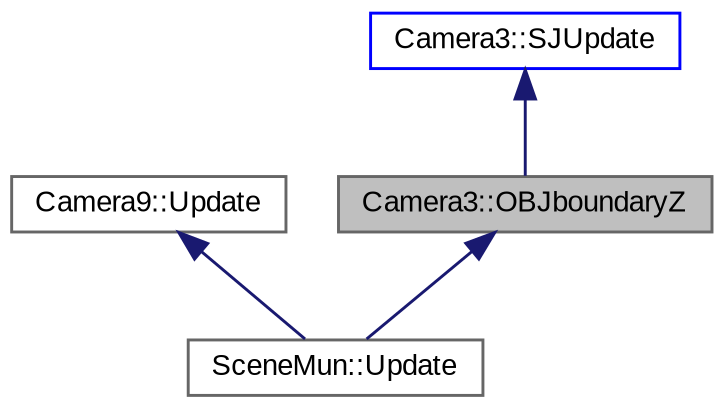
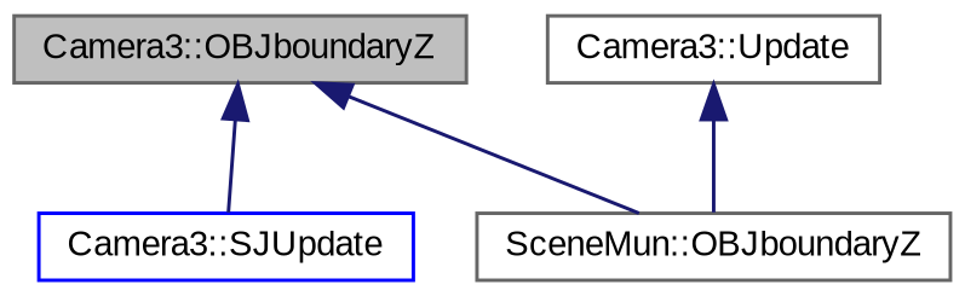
  digraph {
    fontname="Liberation Sans"
    rankdir=TB
    node [color=gray40 fontname="Liberation Sans" fontsize=10 shape=record]
    edge [color=midnightblue dir=back fontname="Liberation Sans" fontsize=10 labelfontname=Helvetica labelfontsize=10 style=solid]
    n1 [fillcolor=grey75 fontcolor=black height=0.2 label="Camera3::OBJboundaryZ" style=filled width=0.4]
    n2 [color=blue height=0.2 label="Camera3::SJUpdate" width=0.4]
-   n3 [height=0.2 label="SceneMun::Update" width=0.4]
-   n4 [height=0.2 label="Camera9::Update" width=0.4]
-   n2 -> n1
+   n3 [height=0.2 label="SceneMun::OBJboundaryZ" width=0.4]
+   n4 [height=0.2 label="Camera3::Update" width=0.4]
+   n1 -> n2
    n1 -> n3
    n4 -> n3
  }
